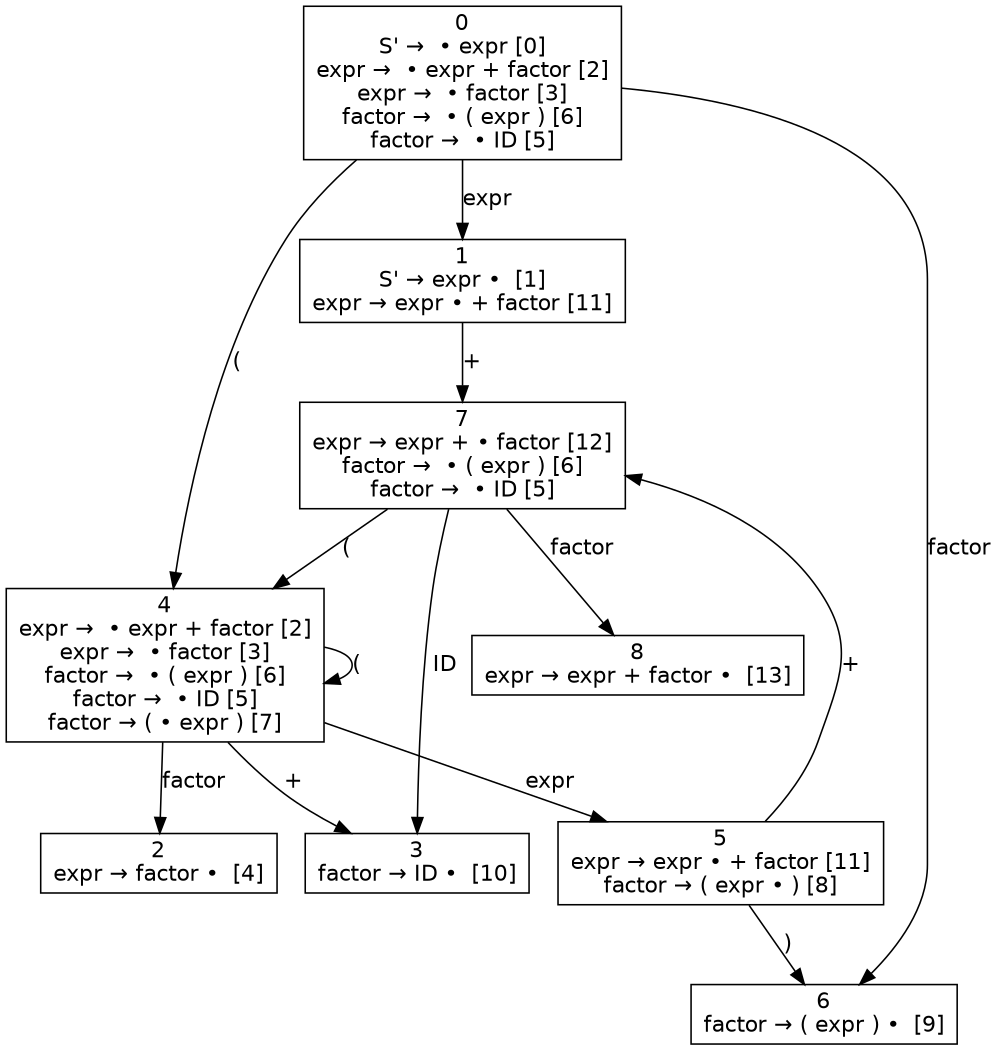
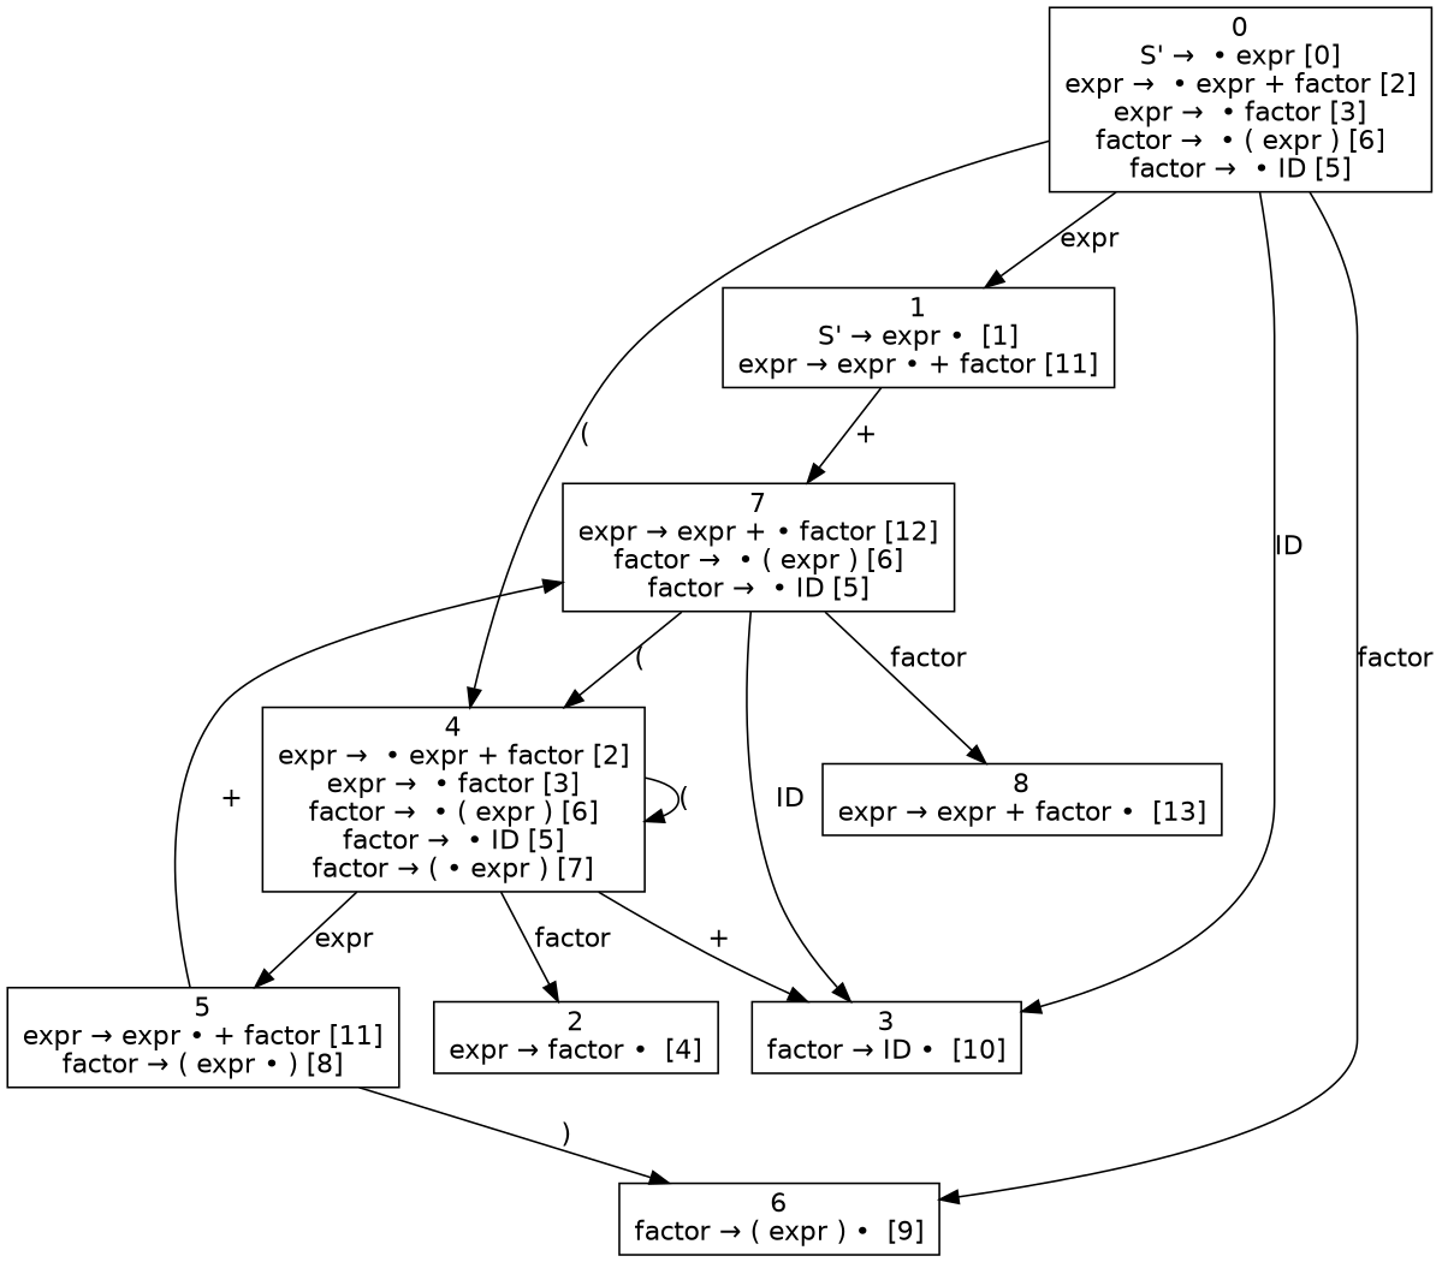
  digraph {
    node [fontname=Helvetica shape=box]
    edge [fontname=Helvetica]
    n1 [label=<0<br />S' →  • expr [0]<br />expr →  • expr + factor [2]<br />expr →  • factor [3]<br />factor →  • ( expr ) [6]<br />factor →  • ID [5]>]
    n2 [label=<1<br />S' → expr •  [1]<br />expr → expr • + factor [11]>]
    n3 [label=<3<br />factor → ID •  [10]>]
    n4 [label=<4<br />expr →  • expr + factor [2]<br />expr →  • factor [3]<br />factor →  • ( expr ) [6]<br />factor →  • ID [5]<br />factor → ( • expr ) [7]>]
    n5 [label=<6<br />factor → ( expr ) •  [9]>]
    n6 [label=<7<br />expr → expr + • factor [12]<br />factor →  • ( expr ) [6]<br />factor →  • ID [5]>]
    n7 [label=<2<br />expr → factor •  [4]>]
    n8 [label=<5<br />expr → expr • + factor [11]<br />factor → ( expr • ) [8]>]
    n9 [label=<8<br />expr → expr + factor •  [13]>]
    n1 -> n2 [label=expr]
+   n1 -> n3 [label=ID]
    n1 -> n4 [label="("]
    n1 -> n5 [label=factor]
    n2 -> n6 [label="+"]
    n4 -> n3 [label="+"]
    n4 -> n4 [label="("]
    n4 -> n7 [label=factor]
    n4 -> n8 [label=expr]
    n6 -> n3 [label=ID]
    n6 -> n4 [label="("]
    n6 -> n9 [label=factor]
    n8 -> n5 [label=")"]
    n8 -> n6 [label="+"]
  }
